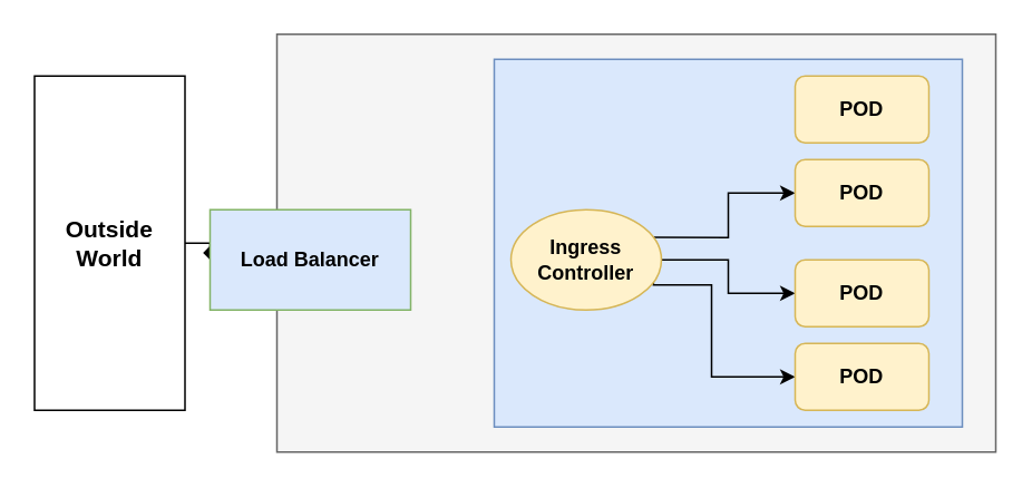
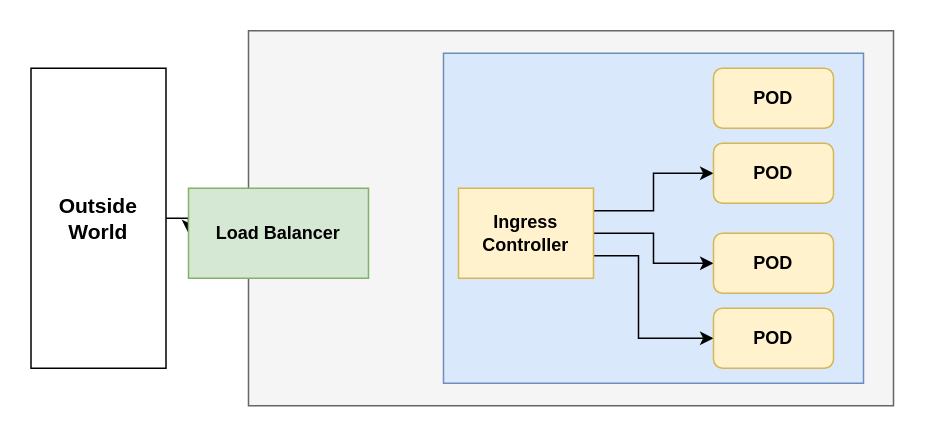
  <mxCell id="0" />
  <mxCell id="1" parent="0" />
- <mxCell id="2" style="edgeStyle=orthogonalEdgeStyle;rounded=0;orthogonalLoop=1;jettySize=auto;html=1;exitX=1;exitY=0.5;exitDx=0;exitDy=0;entryX=0;entryY=0.5;entryDx=0;entryDy=0;endArrow=diamond;" edge="1" parent="1" source="3" target="5"><mxGeometry relative="1" as="geometry" /></mxCell>
+ <mxCell id="2" style="edgeStyle=orthogonalEdgeStyle;rounded=0;orthogonalLoop=1;jettySize=auto;html=1;exitX=1;exitY=0.5;exitDx=0;exitDy=0;entryX=0;entryY=0.5;entryDx=0;entryDy=0;" edge="1" parent="1" source="3" target="5"><mxGeometry relative="1" as="geometry" /></mxCell>
  <mxCell id="3" value="&lt;b style=&quot;font-size: 14px&quot;&gt;Outside&lt;br&gt;World&lt;/b&gt;" style="rounded=0;whiteSpace=wrap;html=1;align=center;" vertex="1" parent="1"><mxGeometry x="20" y="45" width="90" height="200" as="geometry" /></mxCell>
  <mxCell id="4" value="" style="rounded=0;whiteSpace=wrap;html=1;fillColor=#f5f5f5;strokeColor=#666666;fontColor=#333333;" vertex="1" parent="1"><mxGeometry x="165" y="20" width="430" height="250" as="geometry" /></mxCell>
- <mxCell id="5" value="&lt;b&gt;Load Balancer&lt;/b&gt;" style="rounded=0;whiteSpace=wrap;html=1;fillColor=#dae8fc;strokeColor=#82b366;" vertex="1" parent="1"><mxGeometry x="125" y="125" width="120" height="60" as="geometry" /></mxCell>
+ <mxCell id="5" value="&lt;b&gt;Load Balancer&lt;/b&gt;" style="rounded=0;whiteSpace=wrap;html=1;fillColor=#d5e8d4;strokeColor=#82b366;" vertex="1" parent="1"><mxGeometry x="125" y="125" width="120" height="60" as="geometry" /></mxCell>
  <mxCell id="6" value="" style="rounded=0;whiteSpace=wrap;html=1;fillColor=#dae8fc;strokeColor=#6c8ebf;" vertex="1" parent="1"><mxGeometry x="295" y="35" width="280" height="220" as="geometry" /></mxCell>
  <mxCell id="7" style="edgeStyle=orthogonalEdgeStyle;rounded=0;orthogonalLoop=1;jettySize=auto;html=1;exitX=1;exitY=0.25;exitDx=0;exitDy=0;entryX=0;entryY=0.5;entryDx=0;entryDy=0;" edge="1" parent="1" source="10" target="12"><mxGeometry relative="1" as="geometry" /></mxCell>
  <mxCell id="8" style="edgeStyle=orthogonalEdgeStyle;rounded=0;orthogonalLoop=1;jettySize=auto;html=1;exitX=1;exitY=0.5;exitDx=0;exitDy=0;entryX=0;entryY=0.5;entryDx=0;entryDy=0;" edge="1" parent="1" source="10" target="14"><mxGeometry relative="1" as="geometry" /></mxCell>
  <mxCell id="9" style="edgeStyle=orthogonalEdgeStyle;rounded=0;orthogonalLoop=1;jettySize=auto;html=1;exitX=1;exitY=0.75;exitDx=0;exitDy=0;entryX=0;entryY=0.5;entryDx=0;entryDy=0;" edge="1" parent="1" source="10" target="13"><mxGeometry relative="1" as="geometry"><Array as="points"><mxPoint x="425" y="170" /><mxPoint x="425" y="225" /></Array></mxGeometry></mxCell>
- <mxCell id="10" value="&lt;b&gt;Ingress Controller&lt;/b&gt;" style="ellipse;whiteSpace=wrap;html=1;fillColor=#fff2cc;strokeColor=#d6b656;" vertex="1" parent="1"><mxGeometry x="305" y="125" width="90" height="60" as="geometry" /></mxCell>
+ <mxCell id="10" value="&lt;b&gt;Ingress Controller&lt;/b&gt;" style="rounded=0;whiteSpace=wrap;html=1;fillColor=#fff2cc;strokeColor=#d6b656;" vertex="1" parent="1"><mxGeometry x="305" y="125" width="90" height="60" as="geometry" /></mxCell>
  <mxCell id="11" value="&lt;b&gt;POD&lt;/b&gt;" style="rounded=1;whiteSpace=wrap;html=1;fillColor=#fff2cc;strokeColor=#d6b656;" vertex="1" parent="1"><mxGeometry x="475" y="45" width="80" height="40" as="geometry" /></mxCell>
  <mxCell id="12" value="&lt;b&gt;POD&lt;/b&gt;" style="rounded=1;whiteSpace=wrap;html=1;fillColor=#fff2cc;strokeColor=#d6b656;" vertex="1" parent="1"><mxGeometry x="475" y="95" width="80" height="40" as="geometry" /></mxCell>
  <mxCell id="13" value="&lt;b&gt;POD&lt;/b&gt;" style="rounded=1;whiteSpace=wrap;html=1;fillColor=#fff2cc;strokeColor=#d6b656;" vertex="1" parent="1"><mxGeometry x="475" y="205" width="80" height="40" as="geometry" /></mxCell>
  <mxCell id="14" value="&lt;b&gt;POD&lt;/b&gt;" style="rounded=1;whiteSpace=wrap;html=1;fillColor=#fff2cc;strokeColor=#d6b656;" vertex="1" parent="1"><mxGeometry x="475" y="155" width="80" height="40" as="geometry" /></mxCell>
